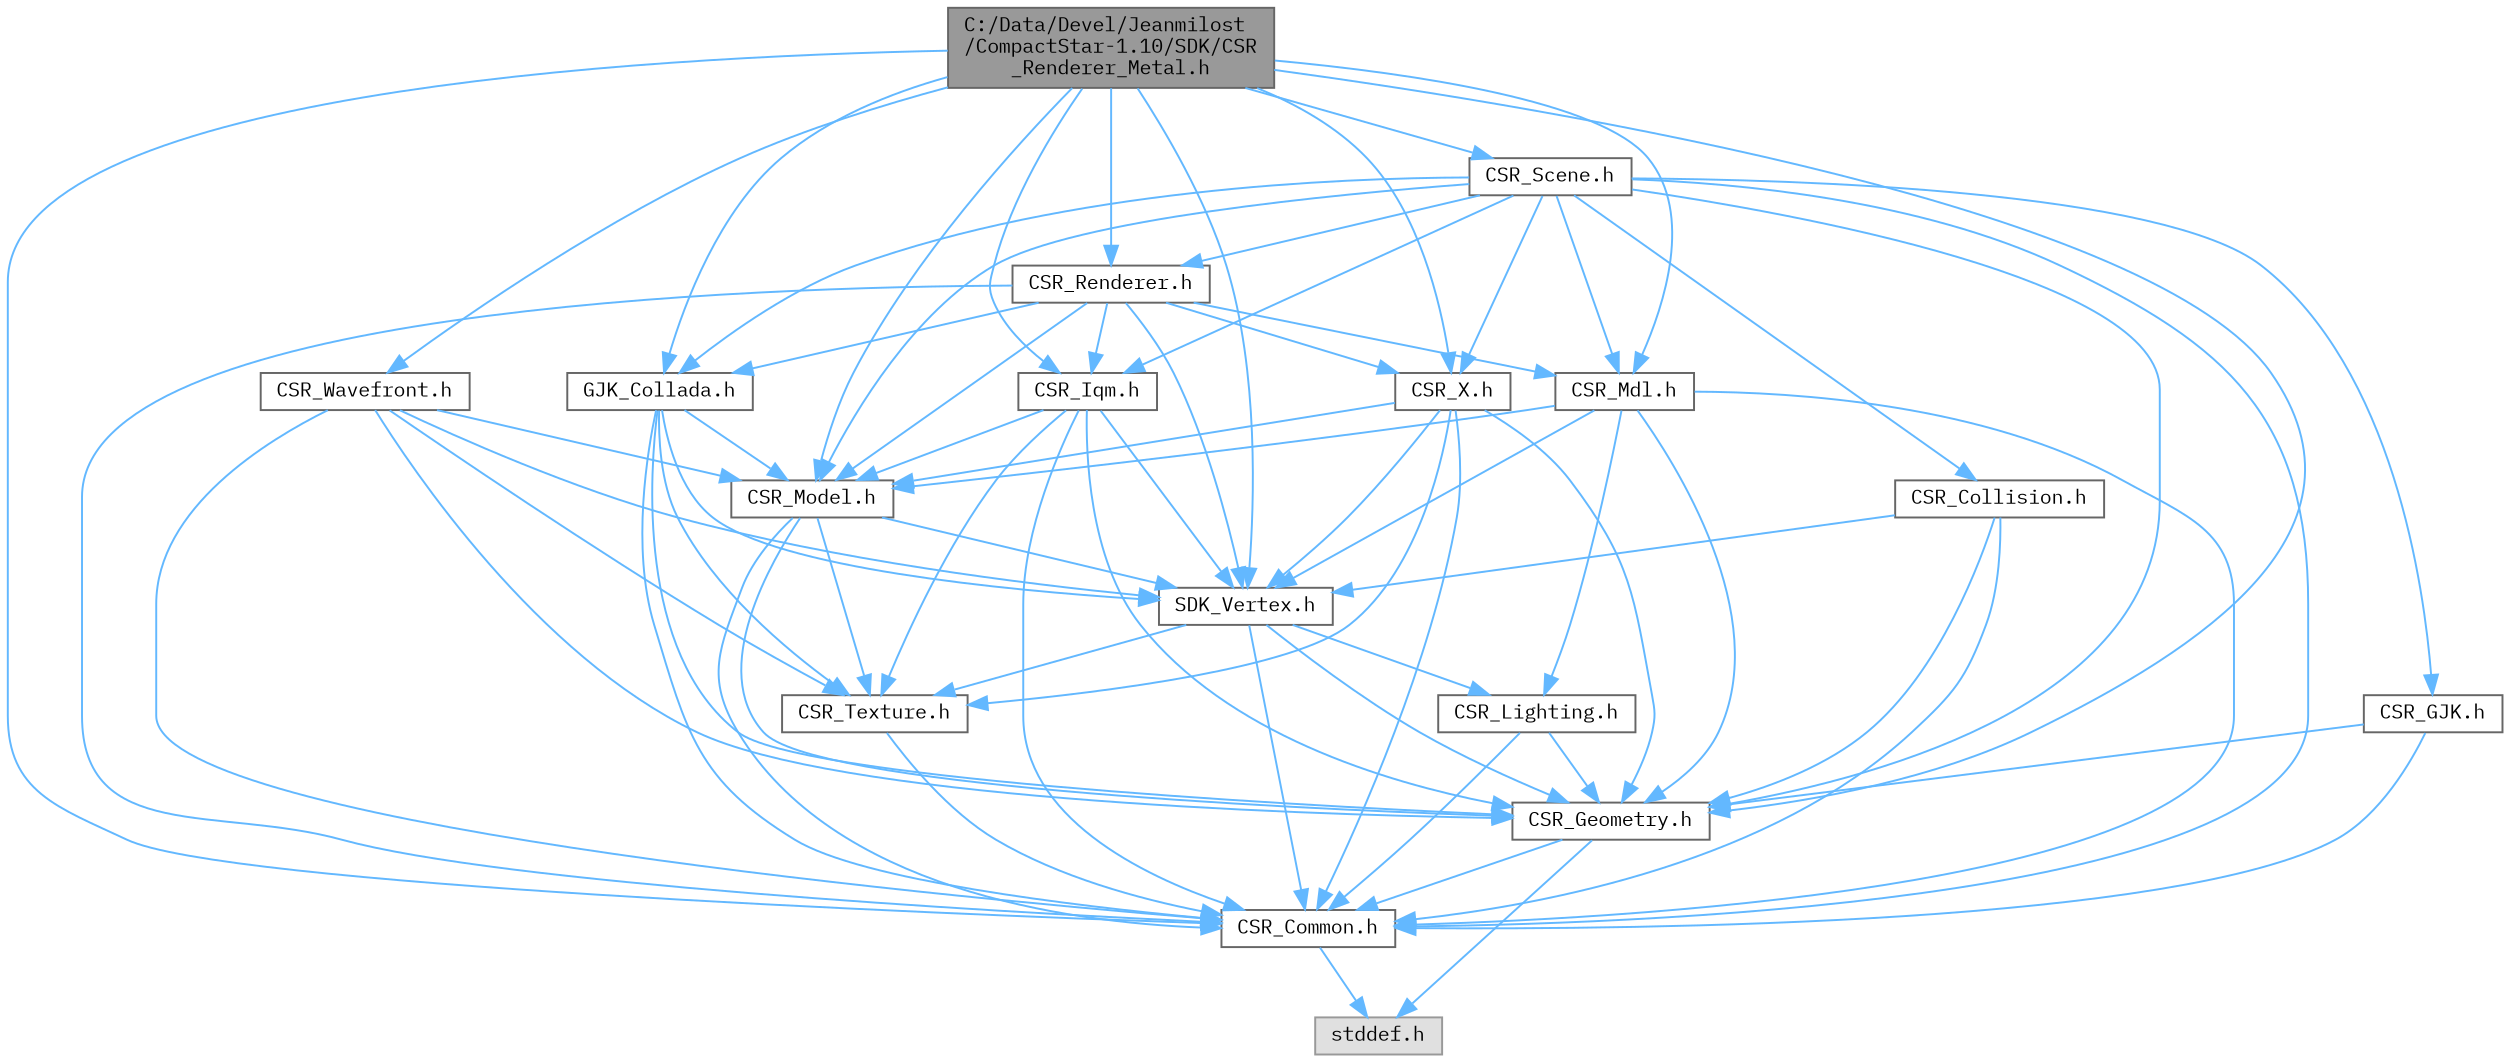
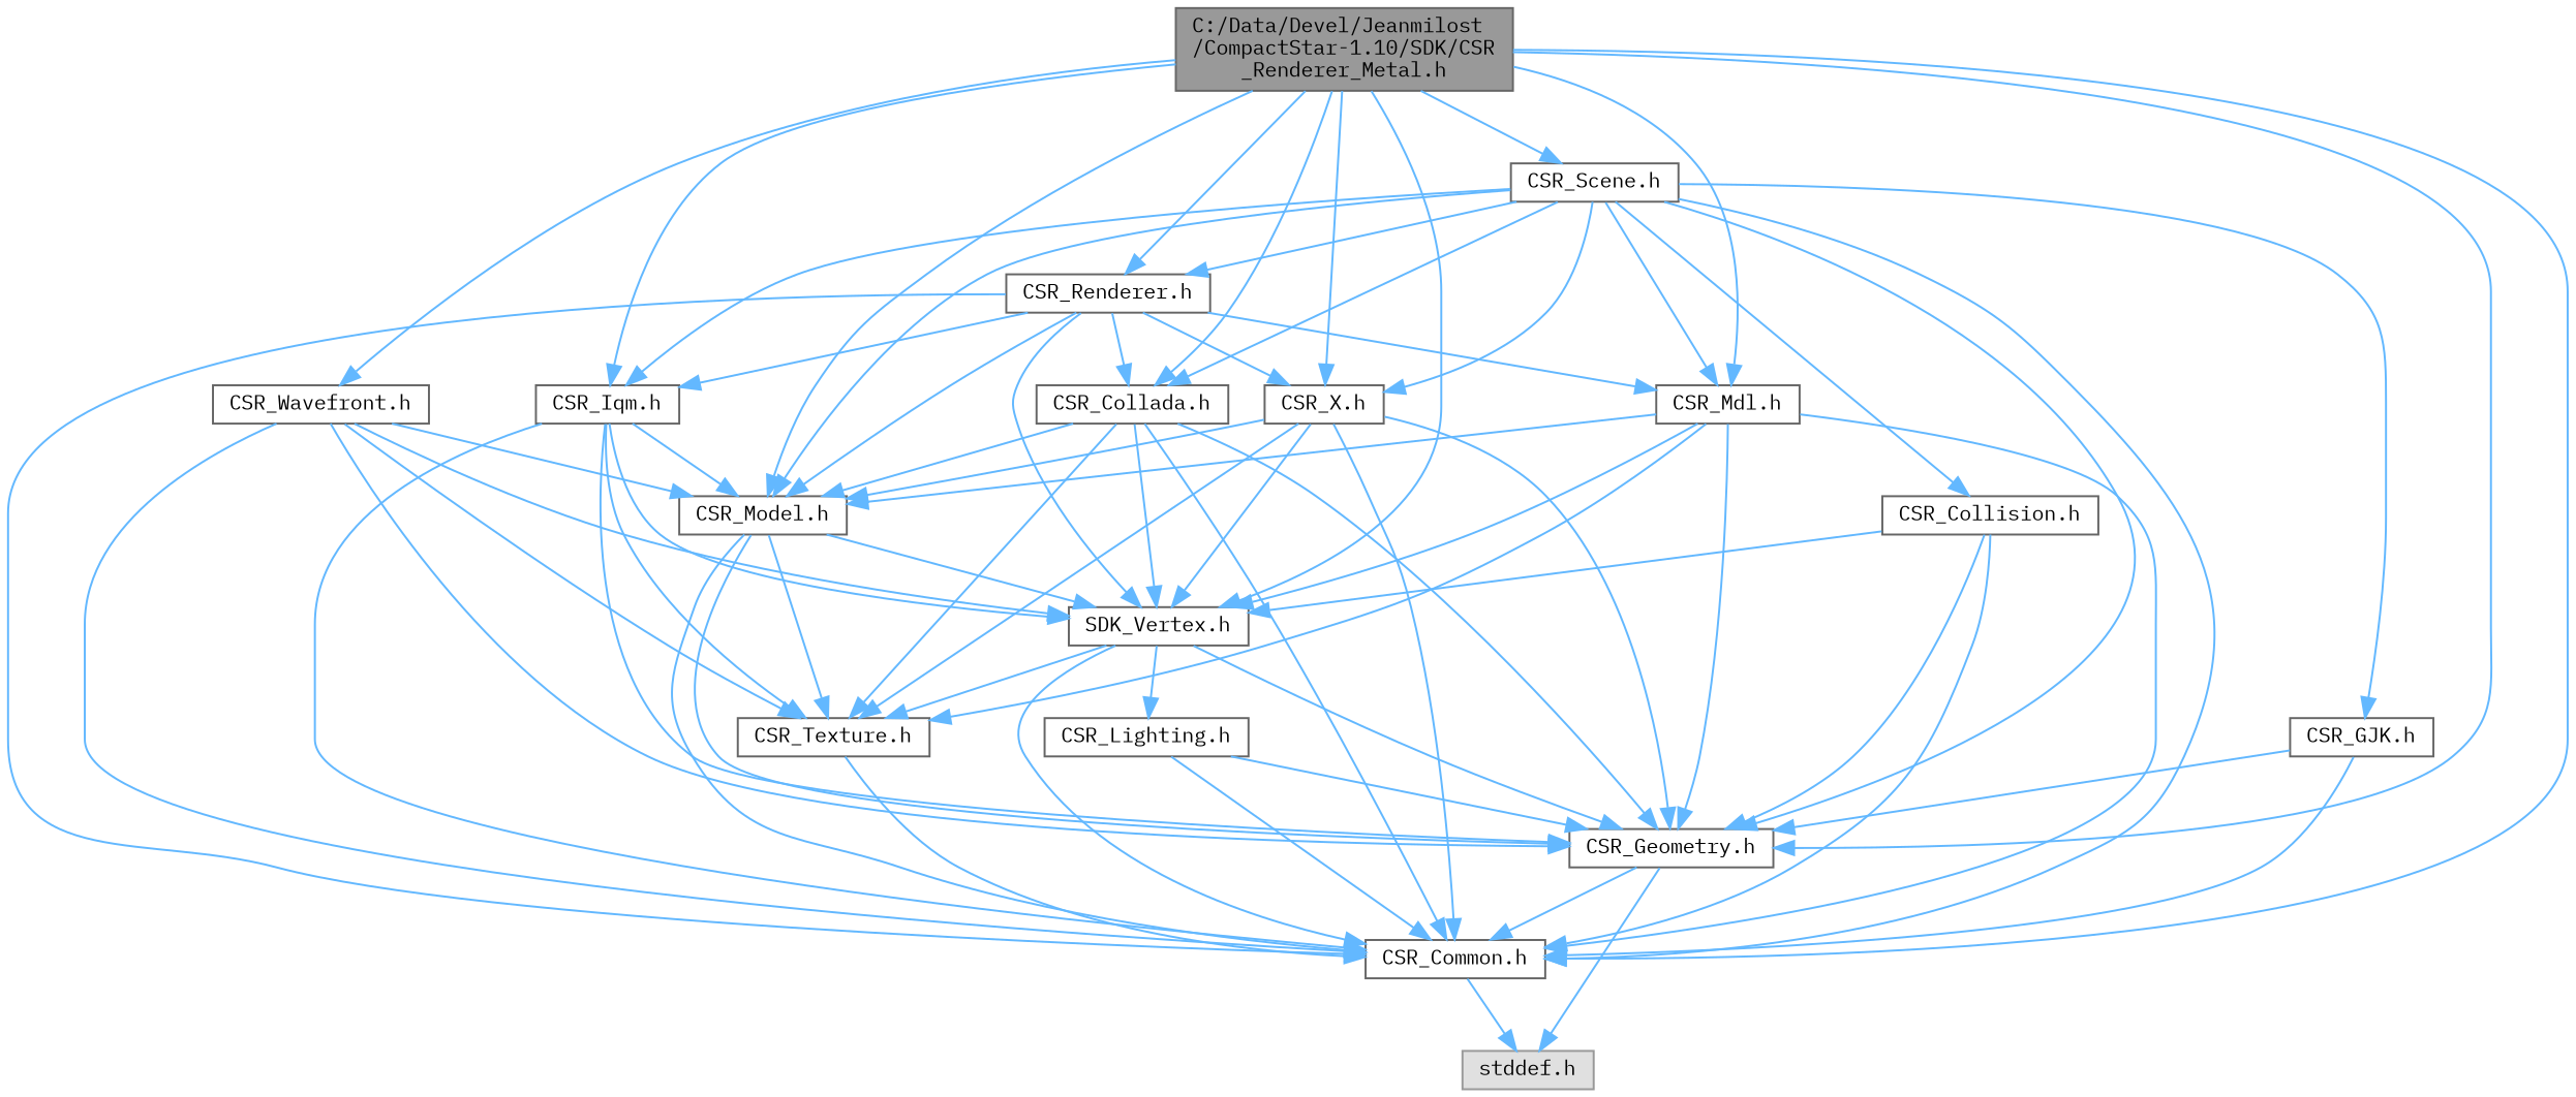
  digraph {
    fontname="IBM Plex Mono"
    node [color=grey40 fillcolor=white fontname="IBM Plex Mono" fontsize=10 shape=box style=filled]
    edge [color=steelblue1 fontname="IBM Plex Mono" fontsize=10 labelfontname=Helvetica labelfontsize=10 style=solid]
    n1 [color=gray40 fillcolor=grey60 fontcolor=black height=0.2 label="C:/Data/Devel/Jeanmilost\l/CompactStar-1.10/SDK/CSR\l_Renderer_Metal.h" width=0.4]
    n2 [height=0.2 label="CSR_Common.h" width=0.4]
    n3 [height=0.2 label="CSR_Geometry.h" width=0.4]
    n4 [height=0.2 label="SDK_Vertex.h" width=0.4]
    n5 [height=0.2 label="CSR_Model.h" width=0.4]
    n6 [height=0.2 label="CSR_Mdl.h" width=0.4]
    n7 [height=0.2 label="CSR_X.h" width=0.4]
-   n8 [height=0.2 label="GJK_Collada.h" width=0.4]
+   n8 [height=0.2 label="CSR_Collada.h" width=0.4]
    n9 [height=0.2 label="CSR_Iqm.h" width=0.4]
    n10 [height=0.2 label="CSR_Wavefront.h" width=0.4]
    n11 [height=0.2 label="CSR_Renderer.h" width=0.4]
    n12 [height=0.2 label="CSR_Scene.h" width=0.4]
    n13 [color=grey60 fillcolor="#E0E0E0" height=0.2 label="stddef.h" width=0.4]
    n14 [height=0.2 label="CSR_Texture.h" width=0.4]
    n15 [height=0.2 label="CSR_Lighting.h" width=0.4]
    n16 [height=0.2 label="CSR_Collision.h" width=0.4]
    n17 [height=0.2 label="CSR_GJK.h" width=0.4]
    n1 -> n2
    n1 -> n3
    n1 -> n4
    n1 -> n5
    n1 -> n6
    n1 -> n7
    n1 -> n8
    n1 -> n9
    n1 -> n10
    n1 -> n11
    n1 -> n12
    n2 -> n13
    n3 -> n2
    n3 -> n13
    n4 -> n2
    n4 -> n3
    n4 -> n14
    n4 -> n15
    n5 -> n2
    n5 -> n3
    n5 -> n4
    n5 -> n14
    n6 -> n2
    n6 -> n3
    n6 -> n4
    n6 -> n5
-   n6 -> n15
+   n6 -> n14
    n7 -> n2
    n7 -> n3
    n7 -> n4
    n7 -> n5
    n7 -> n14
    n8 -> n2
    n8 -> n3
    n8 -> n4
    n8 -> n5
    n8 -> n14
    n9 -> n2
    n9 -> n3
    n9 -> n4
    n9 -> n5
    n9 -> n14
    n10 -> n2
    n10 -> n3
    n10 -> n4
    n10 -> n5
    n10 -> n14
    n11 -> n2
    n11 -> n4
    n11 -> n5
    n11 -> n6
    n11 -> n7
    n11 -> n8
    n11 -> n9
    n12 -> n2
    n12 -> n3
    n12 -> n5
    n12 -> n6
    n12 -> n7
    n12 -> n8
    n12 -> n9
    n12 -> n11
    n12 -> n16
    n12 -> n17
    n14 -> n2
    n15 -> n2
    n15 -> n3
    n16 -> n2
    n16 -> n3
    n16 -> n4
    n17 -> n2
    n17 -> n3
  }
